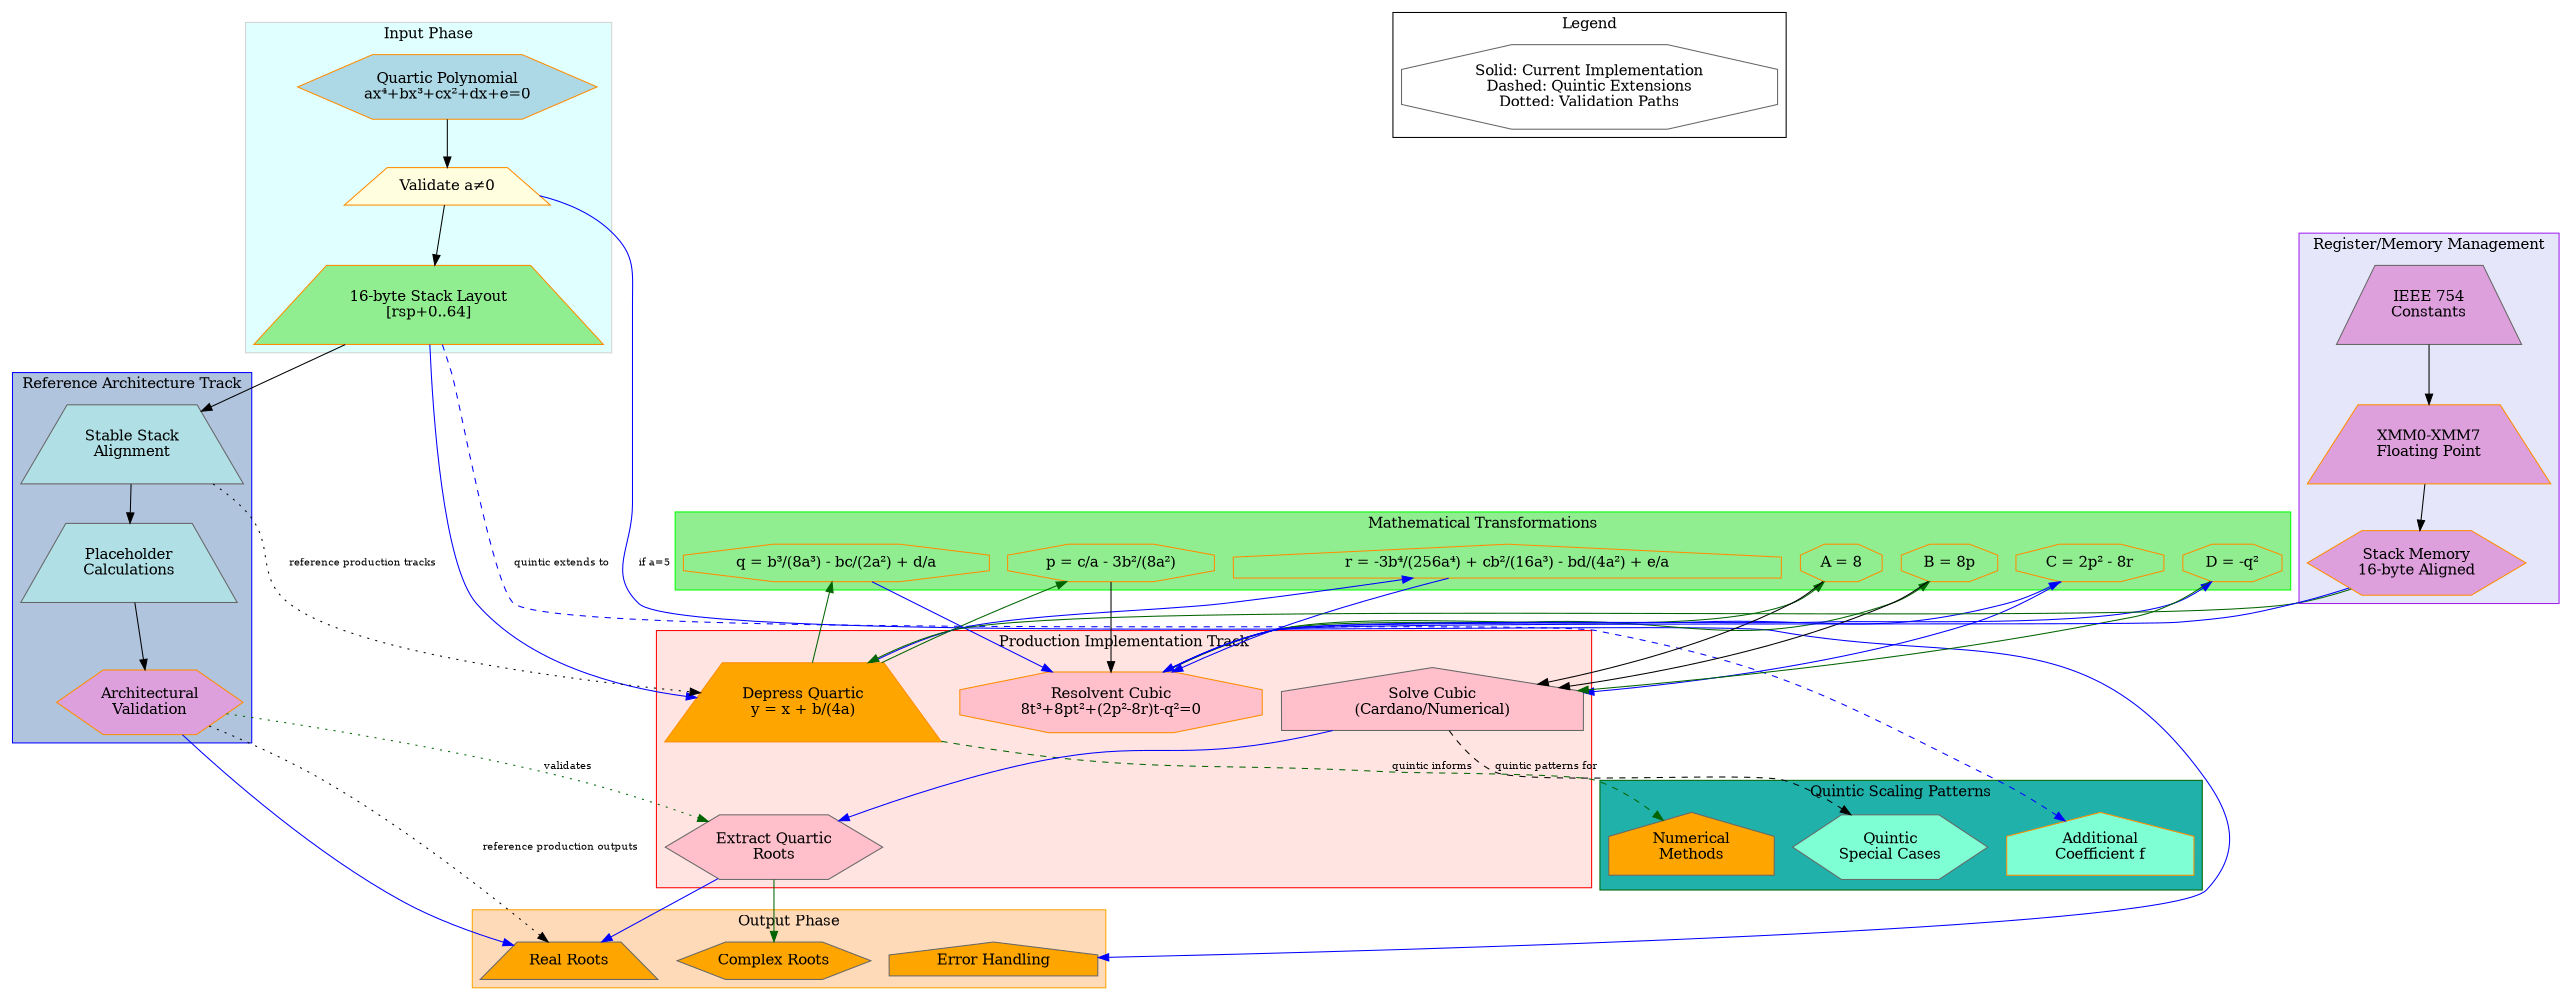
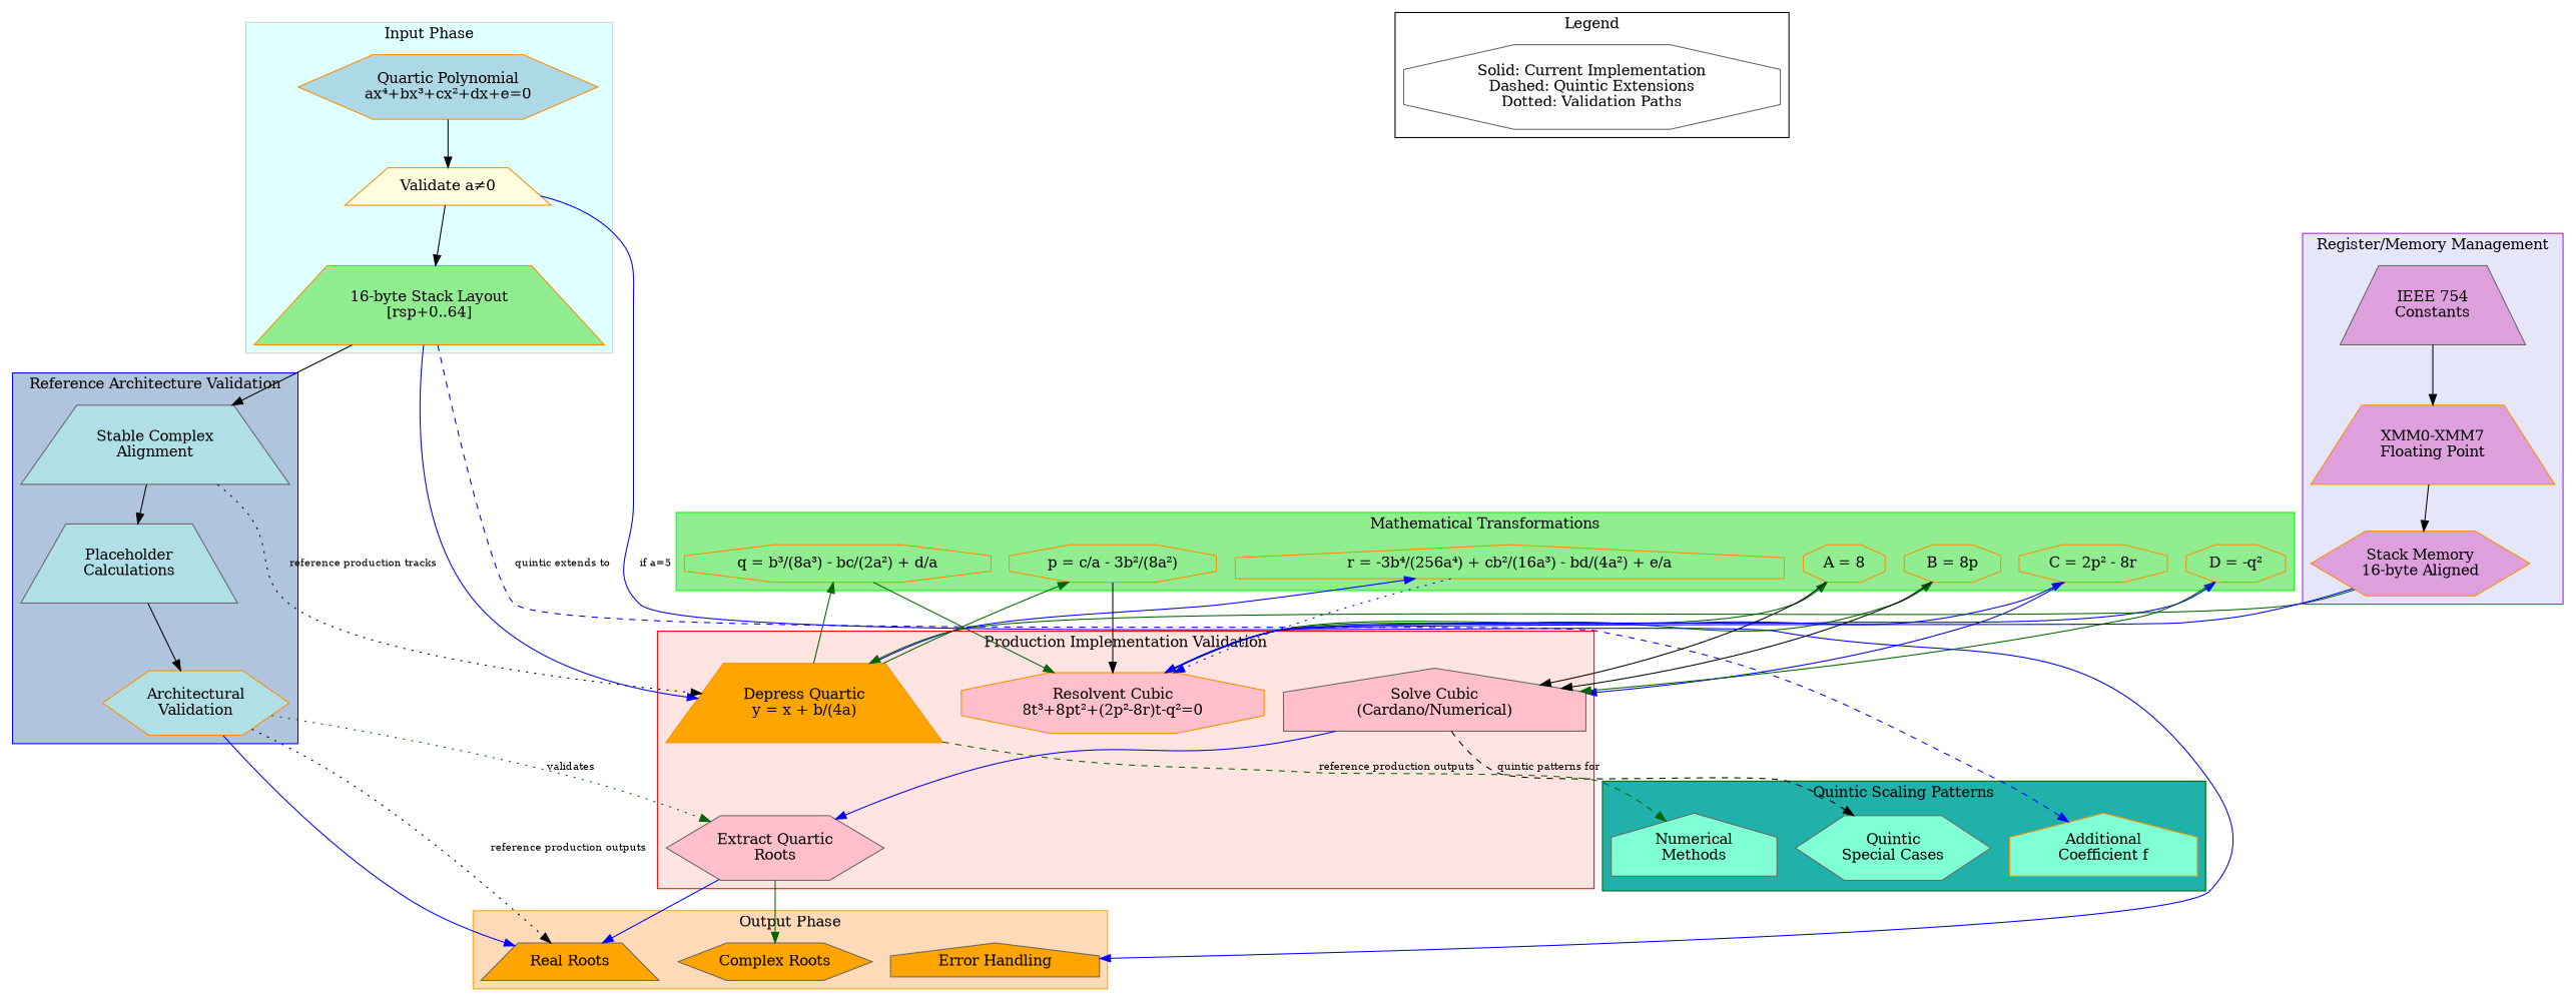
  digraph {
    rankdir=TB
    node [color=darkorange fillcolor=lightgreen shape=trapezium style=filled]
    edge [color=black fontsize=10]
    n1 [fillcolor=lightblue label="Quartic Polynomial\nax⁴+bx³+cx²+dx+e=0" shape=hexagon]
    n2 [fillcolor=lightyellow label="Validate a≠0"]
    n3 [label="16-byte Stack Layout\n[rsp+0..64]"]
-   n4 [color=gray40 fillcolor=powderblue label="Stable Stack\nAlignment"]
+   n4 [color=gray40 fillcolor=powderblue label="Stable Complex\nAlignment"]
    n5 [color=gray40 fillcolor=powderblue label="Placeholder\nCalculations"]
-   n6 [fillcolor=plum label="Architectural\nValidation" shape=hexagon]
+   n6 [fillcolor=powderblue label="Architectural\nValidation" shape=hexagon]
    n7 [fillcolor=orange label="Depress Quartic\ny = x + b/(4a)"]
    n8 [fillcolor=pink label="Resolvent Cubic\n8t³+8pt²+(2p²-8r)t-q²=0" shape=octagon]
    n9 [color=gray40 fillcolor=pink label="Solve Cubic\n(Cardano/Numerical)" shape=house]
    n10 [color=gray40 fillcolor=pink label="Extract Quartic\nRoots" shape=hexagon]
    n11 [label="p = c/a - 3b²/(8a²)" shape=octagon]
    n12 [label="q = b³/(8a³) - bc/(2a²) + d/a" shape=octagon]
    n13 [label="r = -3b⁴/(256a⁴) + cb²/(16a³) - bd/(4a²) + e/a" shape=house]
    n14 [label="A = 8" shape=octagon]
    n15 [label="B = 8p" shape=octagon]
    n16 [label="C = 2p² - 8r" shape=octagon]
    n17 [label="D = -q²" shape=octagon]
    n18 [fillcolor=plum label="XMM0-XMM7\nFloating Point"]
    n19 [fillcolor=plum label="Stack Memory\n16-byte Aligned" shape=hexagon]
    n20 [color=gray40 fillcolor=plum label="IEEE 754\nConstants"]
    n21 [color=gray40 fillcolor=orange label="Real Roots"]
    n22 [color=gray40 fillcolor=orange label="Complex Roots" shape=hexagon]
    n23 [color=gray40 fillcolor=orange label="Error Handling" shape=house]
    n24 [fillcolor=aquamarine label="Additional\nCoefficient f" shape=house]
-   n25 [color=gray40 fillcolor=orange label="Numerical\nMethods" shape=house]
+   n25 [color=gray40 fillcolor=aquamarine label="Numerical\nMethods" shape=house]
    n26 [color=gray40 fillcolor=aquamarine label="Quintic\nSpecial Cases" shape=hexagon]
    n27 [color=gray40 fillcolor=white label="Solid: Current Implementation\nDashed: Quintic Extensions\nDotted: Validation Paths" shape=octagon]
    subgraph cluster_1 {
      color=lightgray
      fillcolor=lightcyan
      label="Input Phase"
      style=filled
      n1
      n2
      n3
    }
    subgraph cluster_2 {
      color=blue
      fillcolor=lightsteelblue
-     label="Reference Architecture Track"
+     label="Reference Architecture Validation"
      style=filled
      n4
      n5
      n6
    }
    subgraph cluster_3 {
      color=red
      fillcolor=mistyrose
-     label="Production Implementation Track"
+     label="Production Implementation Validation"
      style=filled
      n7
      n8
      n9
      n10
    }
    subgraph cluster_4 {
      color=green
      fillcolor=lightgreen
      label="Mathematical Transformations"
      style=filled
      n11
      n12
      n13
      n14
      n15
      n16
      n17
    }
    subgraph cluster_5 {
      color=purple
      fillcolor=lavender
      label="Register/Memory Management"
      style=filled
      n18
      n19
      n20
    }
    subgraph cluster_6 {
      color=orange
      fillcolor=peachpuff
      label="Output Phase"
      style=filled
      n21
      n22
      n23
    }
    subgraph cluster_7 {
      color=darkgreen
      fillcolor=lightseagreen
      label="Quintic Scaling Patterns"
      style=filled
      n24
      n25
      n26
    }
    subgraph cluster_8 {
      color=black
      fillcolor=white
      label=Legend
      style=filled
      n27
    }
    n1 -> n2
    n2 -> n3
    n2 -> n23 [color=blue label="if a=5"]
    n3 -> n4
    n3 -> n7 [color=blue]
    n3 -> n24 [color=blue label="quintic extends to" style=dashed]
    n4 -> n5
    n4 -> n7 [label="reference production tracks" style=dotted]
    n5 -> n6
    n6 -> n10 [color=darkgreen label=validates style=dotted]
    n6 -> n21 [color=blue]
    n6 -> n21 [label="reference production outputs" style=dotted]
    n7 -> n11 [color=darkgreen]
    n7 -> n12 [color=darkgreen]
    n7 -> n13 [color=blue]
-   n7 -> n25 [color=darkgreen label="quintic informs" style=dashed]
+   n7 -> n25 [color=darkgreen label="reference production outputs" style=dashed]
    n8 -> n14 [color=darkgreen]
    n8 -> n15 [color=darkgreen]
    n8 -> n16 [color=blue]
    n8 -> n17 [color=blue]
    n9 -> n10 [color=blue]
    n9 -> n26 [label="quintic patterns for" style=dashed]
    n10 -> n21 [color=blue]
    n10 -> n22 [color=darkgreen]
    n11 -> n8
-   n12 -> n8 [color=blue]
-   n13 -> n8 [color=blue]
+   n12 -> n8 [color=darkgreen]
+   n13 -> n8 [color=blue style=dotted]
    n14 -> n9
    n15 -> n9
    n16 -> n9 [color=blue]
    n17 -> n9 [color=darkgreen]
    n18 -> n19
    n19 -> n7 [color=darkgreen]
    n19 -> n8 [color=blue]
    n20 -> n18
  }
